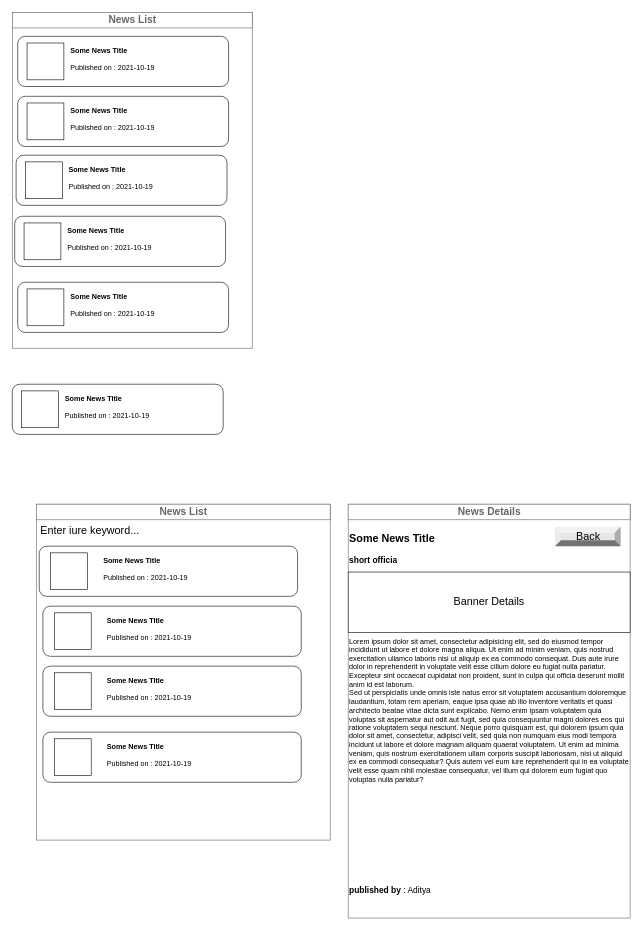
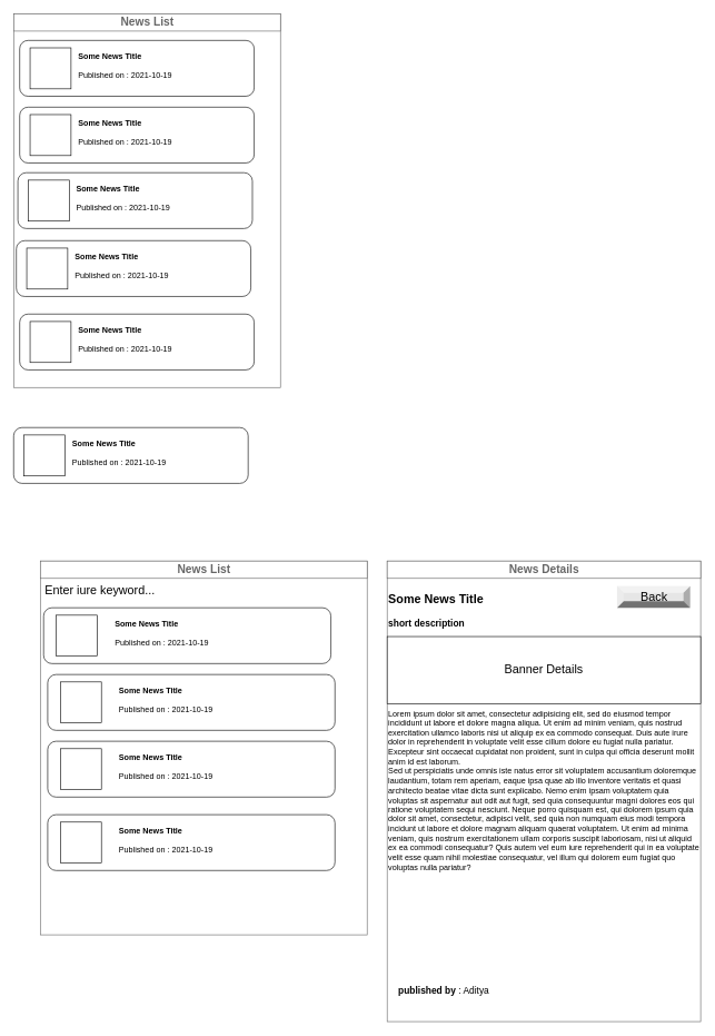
  <mxCell id="0" />
  <mxCell id="1" parent="0" />
  <mxCell id="2" value="" style="strokeWidth=1;shadow=0;dashed=0;align=center;html=1;shape=mxgraph.mockup.containers.rrect;rSize=0;strokeColor=#666666;" vertex="1" parent="1"><mxGeometry x="20" y="20" width="400" height="560" as="geometry" /></mxCell>
  <mxCell id="3" value="News List" style="strokeColor=inherit;fillColor=inherit;gradientColor=inherit;strokeWidth=1;shadow=0;dashed=0;align=center;html=1;shape=mxgraph.mockup.containers.rrect;rSize=0;fontSize=17;fontColor=#666666;fontStyle=1;resizeWidth=1;" vertex="1" parent="2"><mxGeometry width="400.0" height="26" relative="1" as="geometry" /></mxCell>
  <mxCell id="4" value="" style="group" vertex="1" connectable="0" parent="2"><mxGeometry x="9" y="40" width="355.6" height="83.64" as="geometry" /></mxCell>
  <mxCell id="5" value="" style="rounded=1;whiteSpace=wrap;html=1;align=left;" vertex="1" parent="4"><mxGeometry width="351.604" height="83.64" as="geometry" /></mxCell>
  <mxCell id="6" value="" style="whiteSpace=wrap;html=1;aspect=fixed;" vertex="1" parent="4"><mxGeometry x="15.6" y="11.12" width="61.41" height="61.41" as="geometry" /></mxCell>
  <mxCell id="7" value="&lt;b&gt;Some News Title&lt;/b&gt;" style="text;html=1;strokeColor=none;fillColor=none;align=left;verticalAlign=middle;whiteSpace=wrap;rounded=0;" vertex="1" parent="4"><mxGeometry x="85.604" y="11.117" width="195.006" height="27.88" as="geometry" /></mxCell>
  <mxCell id="8" value="Published on : 2021-10-19" style="text;html=1;strokeColor=none;fillColor=none;align=left;verticalAlign=middle;whiteSpace=wrap;rounded=0;" vertex="1" parent="4"><mxGeometry x="85.604" y="38.997" width="275.303" height="27.88" as="geometry" /></mxCell>
  <mxCell id="9" value="" style="group" vertex="1" connectable="0" parent="2"><mxGeometry x="9" y="140" width="355.6" height="83.64" as="geometry" /></mxCell>
  <mxCell id="10" value="" style="rounded=1;whiteSpace=wrap;html=1;align=left;" vertex="1" parent="9"><mxGeometry width="351.604" height="83.64" as="geometry" /></mxCell>
  <mxCell id="11" value="" style="whiteSpace=wrap;html=1;aspect=fixed;" vertex="1" parent="9"><mxGeometry x="15.6" y="11.12" width="61.41" height="61.41" as="geometry" /></mxCell>
  <mxCell id="12" value="&lt;b&gt;Some News Title&lt;/b&gt;" style="text;html=1;strokeColor=none;fillColor=none;align=left;verticalAlign=middle;whiteSpace=wrap;rounded=0;" vertex="1" parent="9"><mxGeometry x="85.604" y="11.117" width="195.006" height="27.88" as="geometry" /></mxCell>
  <mxCell id="13" value="Published on : 2021-10-19" style="text;html=1;strokeColor=none;fillColor=none;align=left;verticalAlign=middle;whiteSpace=wrap;rounded=0;" vertex="1" parent="9"><mxGeometry x="85.604" y="38.997" width="275.303" height="27.88" as="geometry" /></mxCell>
  <mxCell id="14" value="" style="group" vertex="1" connectable="0" parent="2"><mxGeometry x="6.35" y="238.18" width="355.6" height="83.64" as="geometry" /></mxCell>
  <mxCell id="15" value="" style="rounded=1;whiteSpace=wrap;html=1;align=left;" vertex="1" parent="14"><mxGeometry width="351.604" height="83.64" as="geometry" /></mxCell>
  <mxCell id="16" value="" style="whiteSpace=wrap;html=1;aspect=fixed;" vertex="1" parent="14"><mxGeometry x="15.6" y="11.12" width="61.41" height="61.41" as="geometry" /></mxCell>
  <mxCell id="17" value="&lt;b&gt;Some News Title&lt;/b&gt;" style="text;html=1;strokeColor=none;fillColor=none;align=left;verticalAlign=middle;whiteSpace=wrap;rounded=0;" vertex="1" parent="14"><mxGeometry x="85.604" y="11.117" width="195.006" height="27.88" as="geometry" /></mxCell>
  <mxCell id="18" value="Published on : 2021-10-19" style="text;html=1;strokeColor=none;fillColor=none;align=left;verticalAlign=middle;whiteSpace=wrap;rounded=0;" vertex="1" parent="14"><mxGeometry x="85.604" y="38.997" width="275.303" height="27.88" as="geometry" /></mxCell>
  <mxCell id="19" value="" style="group" vertex="1" connectable="0" parent="2"><mxGeometry x="4" y="340" width="355.6" height="83.64" as="geometry" /></mxCell>
  <mxCell id="20" value="" style="rounded=1;whiteSpace=wrap;html=1;align=left;" vertex="1" parent="19"><mxGeometry width="351.604" height="83.64" as="geometry" /></mxCell>
  <mxCell id="21" value="" style="whiteSpace=wrap;html=1;aspect=fixed;" vertex="1" parent="19"><mxGeometry x="15.6" y="11.12" width="61.41" height="61.41" as="geometry" /></mxCell>
  <mxCell id="22" value="&lt;b&gt;Some News Title&lt;/b&gt;" style="text;html=1;strokeColor=none;fillColor=none;align=left;verticalAlign=middle;whiteSpace=wrap;rounded=0;" vertex="1" parent="19"><mxGeometry x="85.604" y="11.117" width="195.006" height="27.88" as="geometry" /></mxCell>
  <mxCell id="23" value="Published on : 2021-10-19" style="text;html=1;strokeColor=none;fillColor=none;align=left;verticalAlign=middle;whiteSpace=wrap;rounded=0;" vertex="1" parent="19"><mxGeometry x="85.604" y="38.997" width="275.303" height="27.88" as="geometry" /></mxCell>
  <mxCell id="24" value="" style="group" vertex="1" connectable="0" parent="2"><mxGeometry x="9" y="450" width="355.6" height="83.64" as="geometry" /></mxCell>
  <mxCell id="25" value="" style="rounded=1;whiteSpace=wrap;html=1;align=left;" vertex="1" parent="24"><mxGeometry width="351.604" height="83.64" as="geometry" /></mxCell>
  <mxCell id="26" value="" style="whiteSpace=wrap;html=1;aspect=fixed;" vertex="1" parent="24"><mxGeometry x="15.6" y="11.12" width="61.41" height="61.41" as="geometry" /></mxCell>
  <mxCell id="27" value="&lt;b&gt;Some News Title&lt;/b&gt;" style="text;html=1;strokeColor=none;fillColor=none;align=left;verticalAlign=middle;whiteSpace=wrap;rounded=0;" vertex="1" parent="24"><mxGeometry x="85.604" y="11.117" width="195.006" height="27.88" as="geometry" /></mxCell>
  <mxCell id="28" value="Published on : 2021-10-19" style="text;html=1;strokeColor=none;fillColor=none;align=left;verticalAlign=middle;whiteSpace=wrap;rounded=0;" vertex="1" parent="24"><mxGeometry x="85.604" y="38.997" width="275.303" height="27.88" as="geometry" /></mxCell>
  <mxCell id="29" value="" style="group" vertex="1" connectable="0" parent="1"><mxGeometry x="20" y="640" width="355.6" height="83.64" as="geometry" /></mxCell>
  <mxCell id="30" value="" style="rounded=1;whiteSpace=wrap;html=1;align=left;" vertex="1" parent="29"><mxGeometry width="351.604" height="83.64" as="geometry" /></mxCell>
  <mxCell id="31" value="" style="whiteSpace=wrap;html=1;aspect=fixed;" vertex="1" parent="29"><mxGeometry x="15.6" y="11.12" width="61.41" height="61.41" as="geometry" /></mxCell>
  <mxCell id="32" value="&lt;b&gt;Some News Title&lt;/b&gt;" style="text;html=1;strokeColor=none;fillColor=none;align=left;verticalAlign=middle;whiteSpace=wrap;rounded=0;" vertex="1" parent="29"><mxGeometry x="85.604" y="11.117" width="195.006" height="27.88" as="geometry" /></mxCell>
  <mxCell id="33" value="Published on : 2021-10-19" style="text;html=1;strokeColor=none;fillColor=none;align=left;verticalAlign=middle;whiteSpace=wrap;rounded=0;" vertex="1" parent="29"><mxGeometry x="85.604" y="38.997" width="275.303" height="27.88" as="geometry" /></mxCell>
  <mxCell id="34" value="" style="strokeWidth=1;shadow=0;dashed=0;align=center;html=1;shape=mxgraph.mockup.containers.rrect;rSize=0;strokeColor=#666666;" vertex="1" parent="1"><mxGeometry x="580" y="840" width="470" height="690" as="geometry" /></mxCell>
  <mxCell id="35" value="News Details" style="strokeColor=inherit;fillColor=inherit;gradientColor=inherit;strokeWidth=1;shadow=0;dashed=0;align=center;html=1;shape=mxgraph.mockup.containers.rrect;rSize=0;fontSize=17;fontColor=#666666;fontStyle=1;resizeWidth=1;" vertex="1" parent="34"><mxGeometry width="470" height="26" relative="1" as="geometry" /></mxCell>
  <mxCell id="36" value="&lt;b&gt;&lt;font style=&quot;font-size: 18px&quot;&gt;Some News Title&lt;/font&gt;&lt;/b&gt;" style="text;html=1;strokeColor=none;fillColor=none;align=left;verticalAlign=middle;whiteSpace=wrap;rounded=0;" vertex="1" parent="34"><mxGeometry y="37.703" width="454.333" height="37.703" as="geometry" /></mxCell>
- <mxCell id="37" value="&lt;b&gt;published by&lt;/b&gt; : Aditya" style="text;html=1;strokeColor=none;fillColor=none;align=left;verticalAlign=middle;whiteSpace=wrap;rounded=0;fontSize=14;" vertex="1" parent="34"><mxGeometry y="630.001" width="282" height="26.26" as="geometry" /></mxCell>
- <mxCell id="38" value="&lt;div&gt;&lt;b&gt;&lt;font style=&quot;font-size: 14px&quot;&gt;short officia&lt;/font&gt;&lt;/b&gt;&lt;/div&gt;" style="text;html=1;strokeColor=none;fillColor=none;align=left;verticalAlign=middle;whiteSpace=wrap;rounded=0;" vertex="1" parent="34"><mxGeometry y="75.405" width="454.333" height="37.703" as="geometry" /></mxCell>
+ <mxCell id="37" value="&lt;b&gt;published by&lt;/b&gt; : Aditya" style="text;html=1;strokeColor=none;fillColor=none;align=left;verticalAlign=middle;whiteSpace=wrap;rounded=0;fontSize=14;" vertex="1" parent="34"><mxGeometry x="15" y="630.001" width="282" height="26.26" as="geometry" /></mxCell>
+ <mxCell id="38" value="&lt;div&gt;&lt;b&gt;&lt;font style=&quot;font-size: 14px&quot;&gt;short description&lt;/font&gt;&lt;/b&gt;&lt;/div&gt;" style="text;html=1;strokeColor=none;fillColor=none;align=left;verticalAlign=middle;whiteSpace=wrap;rounded=0;" vertex="1" parent="34"><mxGeometry y="75.405" width="454.333" height="37.703" as="geometry" /></mxCell>
  <mxCell id="39" value="Banner Details" style="rounded=0;whiteSpace=wrap;html=1;fontSize=18;align=center;" vertex="1" parent="34"><mxGeometry y="113.108" width="470" height="100.541" as="geometry" /></mxCell>
  <mxCell id="40" value="Lorem ipsum dolor sit amet, consectetur adipisicing elit, sed do eiusmod tempor incididunt ut labore et dolore magna aliqua. Ut enim ad minim veniam, quis nostrud exercitation ullamco laboris nisi ut aliquip ex ea commodo consequat. Duis aute irure dolor in reprehenderit in voluptate velit esse cillum dolore eu fugiat nulla pariatur. Excepteur sint occaecat cupidatat non proident, sunt in culpa qui officia deserunt mollit anim id est laborum.&#10;Sed ut perspiciatis unde omnis iste natus error sit voluptatem accusantium doloremque laudantium, totam rem aperiam, eaque ipsa quae ab illo inventore veritatis et quasi architecto beatae vitae dicta sunt explicabo. Nemo enim ipsam voluptatem quia voluptas sit aspernatur aut odit aut fugit, sed quia consequuntur magni dolores eos qui ratione voluptatem sequi nesciunt. Neque porro quisquam est, qui dolorem ipsum quia dolor sit amet, consectetur, adipisci velit, sed quia non numquam eius modi tempora incidunt ut labore et dolore magnam aliquam quaerat voluptatem. Ut enim ad minima veniam, quis nostrum exercitationem ullam corporis suscipit laboriosam, nisi ut aliquid ex ea commodi consequatur? Quis autem vel eum iure reprehenderit qui in ea voluptate velit esse quam nihil molestiae consequatur, vel illum qui dolorem eum fugiat quo voluptas nulla pariatur?" style="text;spacingTop=-5;whiteSpace=wrap;html=1;align=left;fontSize=12;fontFamily=Helvetica;fillColor=none;strokeColor=none;" vertex="1" parent="34"><mxGeometry y="219.999" width="470" height="296.01" as="geometry" /></mxCell>
  <mxCell id="41" value="Back" style="labelPosition=center;verticalLabelPosition=middle;align=center;html=1;shape=mxgraph.basic.shaded_button;dx=10;fillColor=#E6E6E6;strokeColor=none;fontSize=18;" vertex="1" parent="34"><mxGeometry x="344.667" y="37.7" width="109.667" height="32.3" as="geometry" /></mxCell>
  <mxCell id="42" value="" style="strokeWidth=1;shadow=0;dashed=0;align=center;html=1;shape=mxgraph.mockup.containers.rrect;rSize=0;strokeColor=#666666;" vertex="1" parent="1"><mxGeometry x="60" y="840" width="490" height="560" as="geometry" /></mxCell>
  <mxCell id="43" value="News List" style="strokeColor=inherit;fillColor=inherit;gradientColor=inherit;strokeWidth=1;shadow=0;dashed=0;align=center;html=1;shape=mxgraph.mockup.containers.rrect;rSize=0;fontSize=17;fontColor=#666666;fontStyle=1;resizeWidth=1;" vertex="1" parent="42"><mxGeometry width="490.0" height="26" relative="1" as="geometry" /></mxCell>
  <mxCell id="44" value="Enter iure keyword..." style="text;html=1;strokeColor=none;fillColor=none;align=left;verticalAlign=middle;whiteSpace=wrap;rounded=0;fontSize=18;" vertex="1" parent="42"><mxGeometry x="4.9" y="30" width="485.1" height="30" as="geometry" /></mxCell>
  <mxCell id="45" value="" style="group" vertex="1" connectable="0" parent="42"><mxGeometry x="4.9" y="70" width="435.61" height="83.64" as="geometry" /></mxCell>
  <mxCell id="46" value="" style="rounded=1;whiteSpace=wrap;html=1;align=left;" vertex="1" parent="45"><mxGeometry width="430.716" height="83.64" as="geometry" /></mxCell>
  <mxCell id="47" value="" style="whiteSpace=wrap;html=1;aspect=fixed;" vertex="1" parent="45"><mxGeometry x="19.11" y="11.12" width="61.41" height="61.41" as="geometry" /></mxCell>
  <mxCell id="48" value="&lt;b&gt;Some News Title&lt;/b&gt;" style="text;html=1;strokeColor=none;fillColor=none;align=left;verticalAlign=middle;whiteSpace=wrap;rounded=0;" vertex="1" parent="45"><mxGeometry x="104.865" y="11.117" width="238.883" height="27.88" as="geometry" /></mxCell>
  <mxCell id="49" value="Published on : 2021-10-19" style="text;html=1;strokeColor=none;fillColor=none;align=left;verticalAlign=middle;whiteSpace=wrap;rounded=0;" vertex="1" parent="45"><mxGeometry x="104.865" y="38.997" width="337.246" height="27.88" as="geometry" /></mxCell>
  <mxCell id="50" value="" style="group" vertex="1" connectable="0" parent="42"><mxGeometry x="11.025" y="170.0" width="435.61" height="83.64" as="geometry" /></mxCell>
  <mxCell id="51" value="" style="rounded=1;whiteSpace=wrap;html=1;align=left;" vertex="1" parent="50"><mxGeometry width="430.716" height="83.64" as="geometry" /></mxCell>
  <mxCell id="52" value="" style="whiteSpace=wrap;html=1;aspect=fixed;" vertex="1" parent="50"><mxGeometry x="19.11" y="11.12" width="61.41" height="61.41" as="geometry" /></mxCell>
  <mxCell id="53" value="&lt;b&gt;Some News Title&lt;/b&gt;" style="text;html=1;strokeColor=none;fillColor=none;align=left;verticalAlign=middle;whiteSpace=wrap;rounded=0;" vertex="1" parent="50"><mxGeometry x="104.865" y="11.117" width="238.883" height="27.88" as="geometry" /></mxCell>
  <mxCell id="54" value="Published on : 2021-10-19" style="text;html=1;strokeColor=none;fillColor=none;align=left;verticalAlign=middle;whiteSpace=wrap;rounded=0;" vertex="1" parent="50"><mxGeometry x="104.865" y="38.997" width="337.246" height="27.88" as="geometry" /></mxCell>
  <mxCell id="55" value="" style="group" vertex="1" connectable="0" parent="42"><mxGeometry x="11.025" y="270" width="435.61" height="83.64" as="geometry" /></mxCell>
  <mxCell id="56" value="" style="rounded=1;whiteSpace=wrap;html=1;align=left;" vertex="1" parent="55"><mxGeometry width="430.716" height="83.64" as="geometry" /></mxCell>
  <mxCell id="57" value="" style="whiteSpace=wrap;html=1;aspect=fixed;" vertex="1" parent="55"><mxGeometry x="19.11" y="11.12" width="61.41" height="61.41" as="geometry" /></mxCell>
  <mxCell id="58" value="&lt;b&gt;Some News Title&lt;/b&gt;" style="text;html=1;strokeColor=none;fillColor=none;align=left;verticalAlign=middle;whiteSpace=wrap;rounded=0;" vertex="1" parent="55"><mxGeometry x="104.865" y="11.117" width="238.883" height="27.88" as="geometry" /></mxCell>
  <mxCell id="59" value="Published on : 2021-10-19" style="text;html=1;strokeColor=none;fillColor=none;align=left;verticalAlign=middle;whiteSpace=wrap;rounded=0;" vertex="1" parent="55"><mxGeometry x="104.865" y="38.997" width="337.246" height="27.88" as="geometry" /></mxCell>
  <mxCell id="60" value="" style="group" vertex="1" connectable="0" parent="42"><mxGeometry x="11.025" y="380" width="435.61" height="83.64" as="geometry" /></mxCell>
  <mxCell id="61" value="" style="rounded=1;whiteSpace=wrap;html=1;align=left;" vertex="1" parent="60"><mxGeometry width="430.716" height="83.64" as="geometry" /></mxCell>
  <mxCell id="62" value="" style="whiteSpace=wrap;html=1;aspect=fixed;" vertex="1" parent="60"><mxGeometry x="19.11" y="11.12" width="61.41" height="61.41" as="geometry" /></mxCell>
  <mxCell id="63" value="&lt;b&gt;Some News Title&lt;/b&gt;" style="text;html=1;strokeColor=none;fillColor=none;align=left;verticalAlign=middle;whiteSpace=wrap;rounded=0;" vertex="1" parent="60"><mxGeometry x="104.865" y="11.117" width="238.883" height="27.88" as="geometry" /></mxCell>
  <mxCell id="64" value="Published on : 2021-10-19" style="text;html=1;strokeColor=none;fillColor=none;align=left;verticalAlign=middle;whiteSpace=wrap;rounded=0;" vertex="1" parent="60"><mxGeometry x="104.865" y="38.997" width="337.246" height="27.88" as="geometry" /></mxCell>
